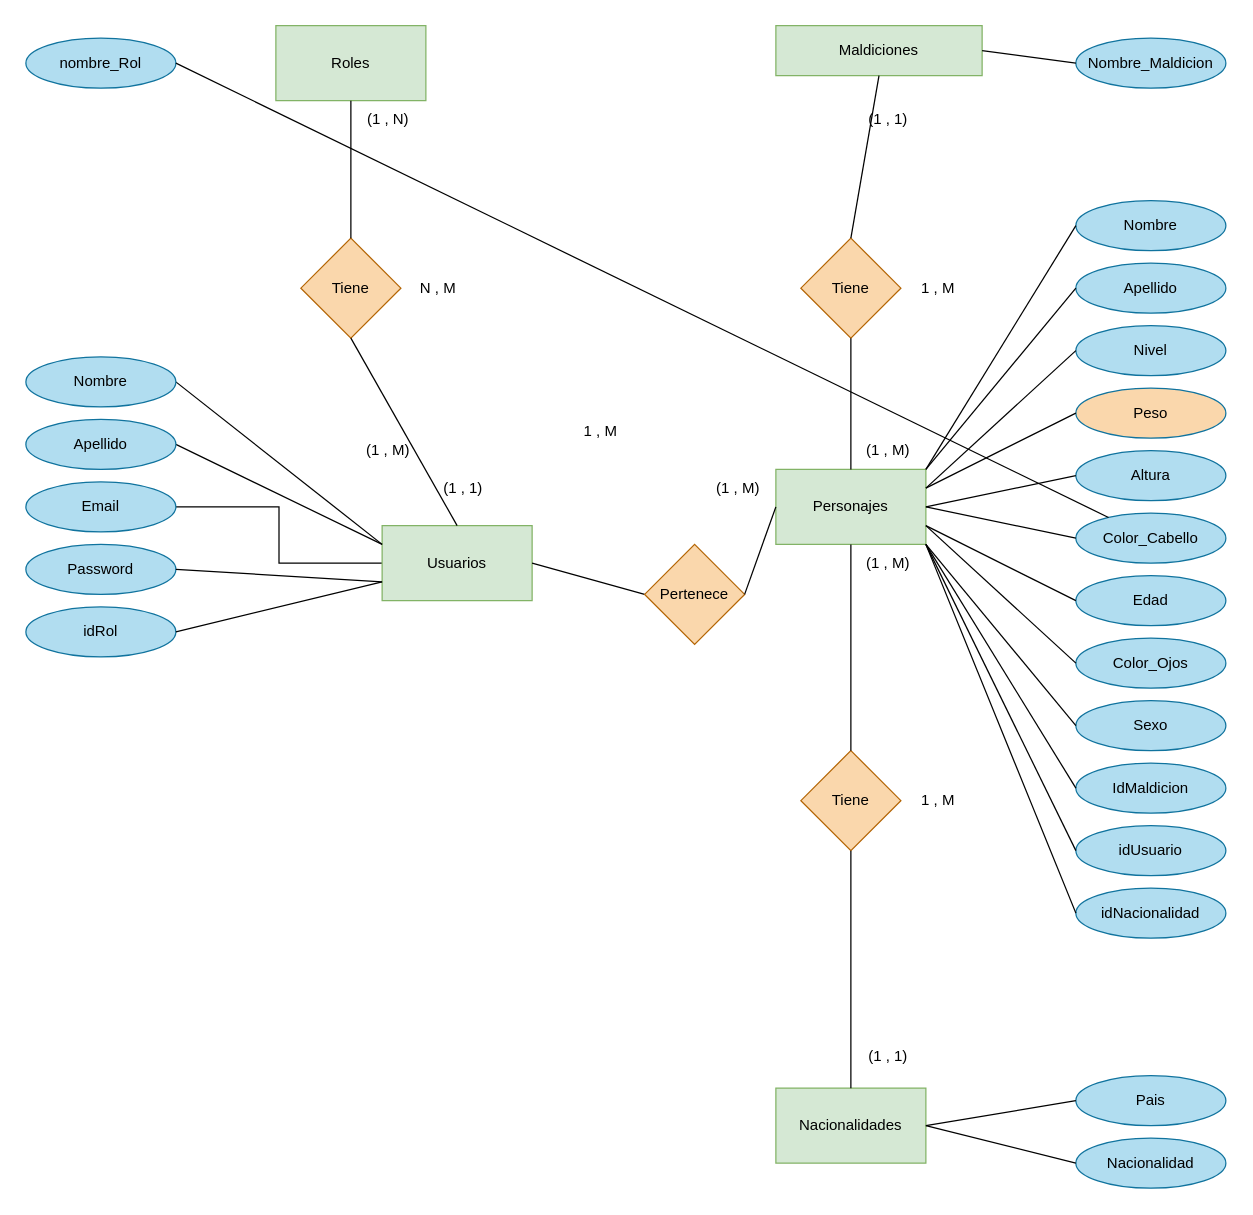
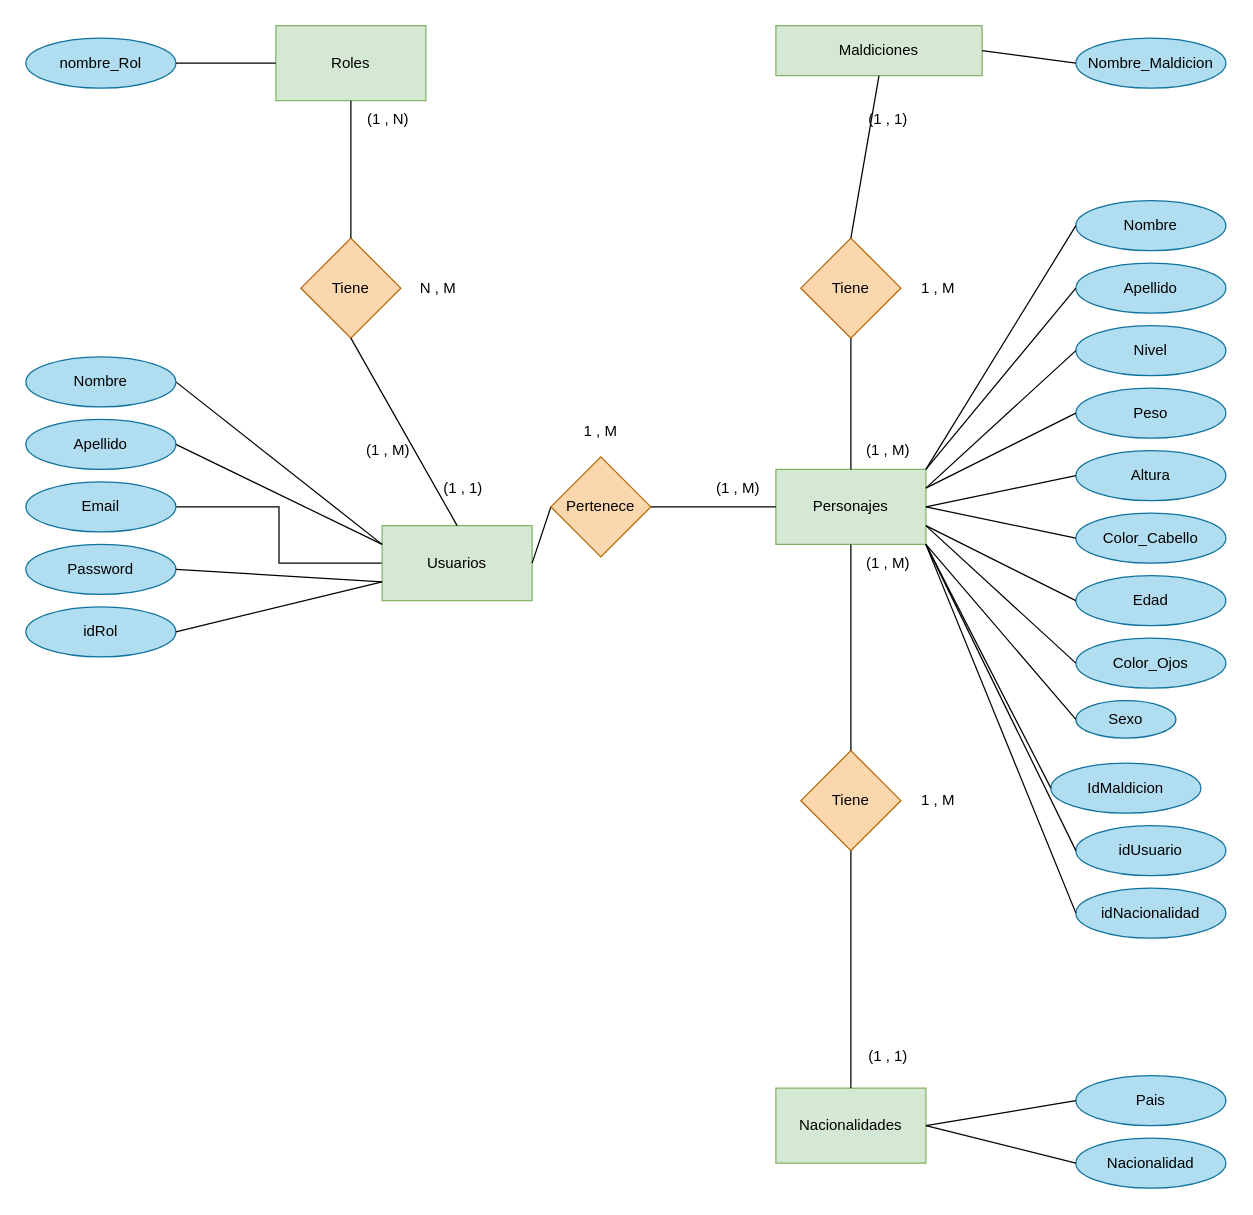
  <mxCell id="0" />
  <mxCell id="1" parent="0" />
  <mxCell id="2" style="edgeStyle=orthogonalEdgeStyle;rounded=0;orthogonalLoop=1;jettySize=auto;html=1;exitX=0;exitY=0.5;exitDx=0;exitDy=0;entryX=1;entryY=0.5;entryDx=0;entryDy=0;endArrow=none;endFill=0;" edge="1" parent="1" source="3" target="8"><mxGeometry relative="1" as="geometry" /></mxCell>
  <mxCell id="3" value="Usuarios" style="rounded=0;whiteSpace=wrap;html=1;fillColor=#d5e8d4;strokeColor=#82b366;" vertex="1" parent="1"><mxGeometry x="305" y="420" width="120" height="60" as="geometry" /></mxCell>
  <mxCell id="4" value="" style="endArrow=none;html=1;rounded=0;exitX=0;exitY=0.25;exitDx=0;exitDy=0;entryX=1;entryY=0.5;entryDx=0;entryDy=0;" edge="1" parent="1" source="3" target="5"><mxGeometry width="50" height="50" relative="1" as="geometry"><mxPoint x="600" y="465" as="sourcePoint" /><mxPoint x="180" y="315" as="targetPoint" /></mxGeometry></mxCell>
  <mxCell id="5" value="Nombre" style="ellipse;whiteSpace=wrap;html=1;fillColor=#b1ddf0;strokeColor=#10739e;" vertex="1" parent="1"><mxGeometry x="20" y="285" width="120" height="40" as="geometry" /></mxCell>
  <mxCell id="6" value="" style="endArrow=none;html=1;rounded=0;exitX=0;exitY=0.25;exitDx=0;exitDy=0;entryX=1;entryY=0.5;entryDx=0;entryDy=0;" edge="1" parent="1" source="3" target="7"><mxGeometry width="50" height="50" relative="1" as="geometry"><mxPoint x="240" y="365" as="sourcePoint" /><mxPoint x="140" y="355" as="targetPoint" /></mxGeometry></mxCell>
  <mxCell id="7" value="Apellido" style="ellipse;whiteSpace=wrap;html=1;fillColor=#b1ddf0;strokeColor=#10739e;" vertex="1" parent="1"><mxGeometry x="20" y="335" width="120" height="40" as="geometry" /></mxCell>
  <mxCell id="8" value="Email" style="ellipse;whiteSpace=wrap;html=1;fillColor=#b1ddf0;strokeColor=#10739e;" vertex="1" parent="1"><mxGeometry x="20" y="385" width="120" height="40" as="geometry" /></mxCell>
  <mxCell id="9" value="Password" style="ellipse;whiteSpace=wrap;html=1;fillColor=#b1ddf0;strokeColor=#10739e;" vertex="1" parent="1"><mxGeometry x="20" y="435" width="120" height="40" as="geometry" /></mxCell>
  <mxCell id="10" value="idRol" style="ellipse;whiteSpace=wrap;html=1;fillColor=#b1ddf0;strokeColor=#10739e;" vertex="1" parent="1"><mxGeometry x="20" y="485" width="120" height="40" as="geometry" /></mxCell>
  <mxCell id="11" value="" style="endArrow=none;html=1;rounded=0;exitX=1;exitY=0.5;exitDx=0;exitDy=0;entryX=0;entryY=0.75;entryDx=0;entryDy=0;" edge="1" parent="1" source="9" target="3"><mxGeometry width="50" height="50" relative="1" as="geometry"><mxPoint x="600" y="465" as="sourcePoint" /><mxPoint x="650" y="415" as="targetPoint" /></mxGeometry></mxCell>
  <mxCell id="12" value="" style="endArrow=none;html=1;rounded=0;exitX=1;exitY=0.5;exitDx=0;exitDy=0;entryX=0;entryY=0.75;entryDx=0;entryDy=0;" edge="1" parent="1" source="10" target="3"><mxGeometry width="50" height="50" relative="1" as="geometry"><mxPoint x="600" y="465" as="sourcePoint" /><mxPoint x="650" y="415" as="targetPoint" /></mxGeometry></mxCell>
  <mxCell id="13" value="Personajes" style="rounded=0;whiteSpace=wrap;html=1;fillColor=#d5e8d4;strokeColor=#82b366;" vertex="1" parent="1"><mxGeometry x="620" y="375" width="120" height="60" as="geometry" /></mxCell>
  <mxCell id="14" value="Nombre" style="ellipse;whiteSpace=wrap;html=1;fillColor=#b1ddf0;strokeColor=#10739e;" vertex="1" parent="1"><mxGeometry x="860" y="160" width="120" height="40" as="geometry" /></mxCell>
  <mxCell id="15" value="Apellido" style="ellipse;whiteSpace=wrap;html=1;fillColor=#b1ddf0;strokeColor=#10739e;" vertex="1" parent="1"><mxGeometry x="860" y="210" width="120" height="40" as="geometry" /></mxCell>
  <mxCell id="16" value="Nivel" style="ellipse;whiteSpace=wrap;html=1;fillColor=#b1ddf0;strokeColor=#10739e;" vertex="1" parent="1"><mxGeometry x="860" y="260" width="120" height="40" as="geometry" /></mxCell>
- <mxCell id="17" value="Peso" style="ellipse;whiteSpace=wrap;html=1;fillColor=#fad7ac;strokeColor=#10739e;" vertex="1" parent="1"><mxGeometry x="860" y="310" width="120" height="40" as="geometry" /></mxCell>
+ <mxCell id="17" value="Peso" style="ellipse;whiteSpace=wrap;html=1;fillColor=#b1ddf0;strokeColor=#10739e;" vertex="1" parent="1"><mxGeometry x="860" y="310" width="120" height="40" as="geometry" /></mxCell>
  <mxCell id="18" value="Altura" style="ellipse;whiteSpace=wrap;html=1;fillColor=#b1ddf0;strokeColor=#10739e;" vertex="1" parent="1"><mxGeometry x="860" y="360" width="120" height="40" as="geometry" /></mxCell>
  <mxCell id="19" value="Color_Cabello" style="ellipse;whiteSpace=wrap;html=1;fillColor=#b1ddf0;strokeColor=#10739e;" vertex="1" parent="1"><mxGeometry x="860" y="410" width="120" height="40" as="geometry" /></mxCell>
  <mxCell id="20" value="Edad" style="ellipse;whiteSpace=wrap;html=1;fillColor=#b1ddf0;strokeColor=#10739e;" vertex="1" parent="1"><mxGeometry x="860" y="460" width="120" height="40" as="geometry" /></mxCell>
  <mxCell id="21" value="Color_Ojos" style="ellipse;whiteSpace=wrap;html=1;fillColor=#b1ddf0;strokeColor=#10739e;" vertex="1" parent="1"><mxGeometry x="860" y="510" width="120" height="40" as="geometry" /></mxCell>
- <mxCell id="22" value="Sexo" style="ellipse;whiteSpace=wrap;html=1;fillColor=#b1ddf0;strokeColor=#10739e;" vertex="1" parent="1"><mxGeometry x="860" y="560" width="120" height="40" as="geometry" /></mxCell>
- <mxCell id="23" value="IdMaldicion" style="ellipse;whiteSpace=wrap;html=1;fillColor=#b1ddf0;strokeColor=#10739e;" vertex="1" parent="1"><mxGeometry x="860" y="610" width="120" height="40" as="geometry" /></mxCell>
+ <mxCell id="22" value="Sexo" style="ellipse;whiteSpace=wrap;html=1;fillColor=#b1ddf0;strokeColor=#10739e;" vertex="1" parent="1"><mxGeometry x="860" y="560" width="80" height="30" as="geometry" /></mxCell>
+ <mxCell id="23" value="IdMaldicion" style="ellipse;whiteSpace=wrap;html=1;fillColor=#b1ddf0;strokeColor=#10739e;" vertex="1" parent="1"><mxGeometry x="840" y="610" width="120" height="40" as="geometry" /></mxCell>
  <mxCell id="24" value="" style="endArrow=none;html=1;rounded=0;exitX=0;exitY=0.5;exitDx=0;exitDy=0;entryX=1;entryY=0;entryDx=0;entryDy=0;" edge="1" parent="1" source="14" target="13"><mxGeometry width="50" height="50" relative="1" as="geometry"><mxPoint x="600" y="465" as="sourcePoint" /><mxPoint x="650" y="415" as="targetPoint" /></mxGeometry></mxCell>
  <mxCell id="25" value="" style="endArrow=none;html=1;rounded=0;entryX=0;entryY=0.5;entryDx=0;entryDy=0;exitX=1;exitY=0;exitDx=0;exitDy=0;" edge="1" parent="1" source="13" target="15"><mxGeometry width="50" height="50" relative="1" as="geometry"><mxPoint x="600" y="465" as="sourcePoint" /><mxPoint x="650" y="415" as="targetPoint" /></mxGeometry></mxCell>
  <mxCell id="26" value="" style="endArrow=none;html=1;rounded=0;entryX=0;entryY=0.5;entryDx=0;entryDy=0;exitX=1;exitY=0.25;exitDx=0;exitDy=0;" edge="1" parent="1" source="13" target="16"><mxGeometry width="50" height="50" relative="1" as="geometry"><mxPoint x="600" y="465" as="sourcePoint" /><mxPoint x="650" y="415" as="targetPoint" /></mxGeometry></mxCell>
  <mxCell id="27" value="" style="endArrow=none;html=1;rounded=0;entryX=0;entryY=0.5;entryDx=0;entryDy=0;exitX=1;exitY=0.25;exitDx=0;exitDy=0;" edge="1" parent="1" source="13" target="17"><mxGeometry width="50" height="50" relative="1" as="geometry"><mxPoint x="600" y="465" as="sourcePoint" /><mxPoint x="650" y="415" as="targetPoint" /></mxGeometry></mxCell>
  <mxCell id="28" value="" style="endArrow=none;html=1;rounded=0;entryX=0;entryY=0.5;entryDx=0;entryDy=0;exitX=1;exitY=0.5;exitDx=0;exitDy=0;" edge="1" parent="1" source="13" target="18"><mxGeometry width="50" height="50" relative="1" as="geometry"><mxPoint x="600" y="465" as="sourcePoint" /><mxPoint x="650" y="415" as="targetPoint" /></mxGeometry></mxCell>
  <mxCell id="29" value="" style="endArrow=none;html=1;rounded=0;entryX=0;entryY=0.5;entryDx=0;entryDy=0;exitX=1;exitY=0.5;exitDx=0;exitDy=0;" edge="1" parent="1" source="13" target="19"><mxGeometry width="50" height="50" relative="1" as="geometry"><mxPoint x="600" y="465" as="sourcePoint" /><mxPoint x="650" y="415" as="targetPoint" /></mxGeometry></mxCell>
  <mxCell id="30" value="" style="endArrow=none;html=1;rounded=0;entryX=0;entryY=0.5;entryDx=0;entryDy=0;exitX=1;exitY=0.75;exitDx=0;exitDy=0;" edge="1" parent="1" source="13" target="20"><mxGeometry width="50" height="50" relative="1" as="geometry"><mxPoint x="600" y="465" as="sourcePoint" /><mxPoint x="650" y="415" as="targetPoint" /></mxGeometry></mxCell>
  <mxCell id="31" value="" style="endArrow=none;html=1;rounded=0;entryX=0;entryY=0.5;entryDx=0;entryDy=0;exitX=1;exitY=0.75;exitDx=0;exitDy=0;" edge="1" parent="1" source="13" target="21"><mxGeometry width="50" height="50" relative="1" as="geometry"><mxPoint x="600" y="465" as="sourcePoint" /><mxPoint x="650" y="415" as="targetPoint" /></mxGeometry></mxCell>
  <mxCell id="32" value="" style="endArrow=none;html=1;rounded=0;entryX=0;entryY=0.5;entryDx=0;entryDy=0;exitX=1;exitY=1;exitDx=0;exitDy=0;" edge="1" parent="1" source="13" target="22"><mxGeometry width="50" height="50" relative="1" as="geometry"><mxPoint x="600" y="465" as="sourcePoint" /><mxPoint x="650" y="415" as="targetPoint" /></mxGeometry></mxCell>
  <mxCell id="33" value="" style="endArrow=none;html=1;rounded=0;entryX=0;entryY=0.5;entryDx=0;entryDy=0;exitX=1;exitY=1;exitDx=0;exitDy=0;" edge="1" parent="1" source="13" target="23"><mxGeometry width="50" height="50" relative="1" as="geometry"><mxPoint x="600" y="465" as="sourcePoint" /><mxPoint x="650" y="415" as="targetPoint" /></mxGeometry></mxCell>
  <mxCell id="34" value="" style="endArrow=none;html=1;rounded=0;exitX=1;exitY=0.5;exitDx=0;exitDy=0;entryX=0;entryY=0.5;entryDx=0;entryDy=0;" edge="1" parent="1" source="3" target="35"><mxGeometry width="50" height="50" relative="1" as="geometry"><mxPoint x="600" y="465" as="sourcePoint" /><mxPoint x="410" y="405" as="targetPoint" /></mxGeometry></mxCell>
- <mxCell id="35" value="Pertenece" style="rhombus;whiteSpace=wrap;html=1;fillColor=#fad7ac;strokeColor=#b46504;" vertex="1" parent="1"><mxGeometry x="515" y="435" width="80" height="80" as="geometry" /></mxCell>
+ <mxCell id="35" value="Pertenece" style="rhombus;whiteSpace=wrap;html=1;fillColor=#fad7ac;strokeColor=#b46504;" vertex="1" parent="1"><mxGeometry x="440" y="365" width="80" height="80" as="geometry" /></mxCell>
  <mxCell id="36" value="" style="endArrow=none;html=1;rounded=0;entryX=0;entryY=0.5;entryDx=0;entryDy=0;exitX=1;exitY=0.5;exitDx=0;exitDy=0;" edge="1" parent="1" source="35" target="13"><mxGeometry width="50" height="50" relative="1" as="geometry"><mxPoint x="600" y="465" as="sourcePoint" /><mxPoint x="650" y="415" as="targetPoint" /></mxGeometry></mxCell>
  <mxCell id="37" value="Nacionalidades" style="rounded=0;whiteSpace=wrap;html=1;fillColor=#d5e8d4;strokeColor=#82b366;" vertex="1" parent="1"><mxGeometry x="620" y="870" width="120" height="60" as="geometry" /></mxCell>
  <mxCell id="38" value="Tiene" style="rhombus;whiteSpace=wrap;html=1;fillColor=#fad7ac;strokeColor=#b46504;" vertex="1" parent="1"><mxGeometry x="640" y="600" width="80" height="80" as="geometry" /></mxCell>
  <mxCell id="39" value="" style="endArrow=none;html=1;rounded=0;exitX=0.5;exitY=0;exitDx=0;exitDy=0;entryX=0.5;entryY=1;entryDx=0;entryDy=0;" edge="1" parent="1" source="38" target="13"><mxGeometry width="50" height="50" relative="1" as="geometry"><mxPoint x="600" y="465" as="sourcePoint" /><mxPoint x="650" y="415" as="targetPoint" /></mxGeometry></mxCell>
  <mxCell id="40" value="" style="endArrow=none;html=1;rounded=0;exitX=0.5;exitY=0;exitDx=0;exitDy=0;entryX=0.5;entryY=1;entryDx=0;entryDy=0;" edge="1" parent="1" source="37" target="38"><mxGeometry width="50" height="50" relative="1" as="geometry"><mxPoint x="600" y="465" as="sourcePoint" /><mxPoint x="650" y="415" as="targetPoint" /></mxGeometry></mxCell>
  <mxCell id="41" value="Pais" style="ellipse;whiteSpace=wrap;html=1;fillColor=#b1ddf0;strokeColor=#10739e;" vertex="1" parent="1"><mxGeometry x="860" y="860" width="120" height="40" as="geometry" /></mxCell>
  <mxCell id="42" value="Nacionalidad" style="ellipse;whiteSpace=wrap;html=1;fillColor=#b1ddf0;strokeColor=#10739e;" vertex="1" parent="1"><mxGeometry x="860" y="910" width="120" height="40" as="geometry" /></mxCell>
  <mxCell id="43" value="" style="endArrow=none;html=1;rounded=0;entryX=0;entryY=0.5;entryDx=0;entryDy=0;exitX=1;exitY=0.5;exitDx=0;exitDy=0;" edge="1" parent="1" source="37" target="41"><mxGeometry width="50" height="50" relative="1" as="geometry"><mxPoint x="600" y="970" as="sourcePoint" /><mxPoint x="650" y="920" as="targetPoint" /></mxGeometry></mxCell>
  <mxCell id="44" value="" style="endArrow=none;html=1;rounded=0;entryX=0;entryY=0.5;entryDx=0;entryDy=0;exitX=1;exitY=0.5;exitDx=0;exitDy=0;" edge="1" parent="1" source="37" target="42"><mxGeometry width="50" height="50" relative="1" as="geometry"><mxPoint x="600" y="970" as="sourcePoint" /><mxPoint x="650" y="920" as="targetPoint" /></mxGeometry></mxCell>
  <mxCell id="45" value="Maldiciones" style="rounded=0;whiteSpace=wrap;html=1;fillColor=#d5e8d4;strokeColor=#82b366;" vertex="1" parent="1"><mxGeometry x="620" y="20" width="165" height="40" as="geometry" /></mxCell>
  <mxCell id="46" value="Nombre_Maldicion" style="ellipse;whiteSpace=wrap;html=1;fillColor=#b1ddf0;strokeColor=#10739e;" vertex="1" parent="1"><mxGeometry x="860" y="30" width="120" height="40" as="geometry" /></mxCell>
  <mxCell id="47" value="" style="endArrow=none;html=1;rounded=0;entryX=0;entryY=0.5;entryDx=0;entryDy=0;exitX=1;exitY=0.5;exitDx=0;exitDy=0;" edge="1" parent="1" source="45" target="46"><mxGeometry width="50" height="50" relative="1" as="geometry"><mxPoint x="600" y="130" as="sourcePoint" /><mxPoint x="650" y="80" as="targetPoint" /></mxGeometry></mxCell>
  <mxCell id="48" value="Tiene" style="rhombus;whiteSpace=wrap;html=1;fillColor=#fad7ac;strokeColor=#b46504;" vertex="1" parent="1"><mxGeometry x="640" y="190" width="80" height="80" as="geometry" /></mxCell>
  <mxCell id="49" value="" style="endArrow=none;html=1;rounded=0;entryX=0.5;entryY=1;entryDx=0;entryDy=0;exitX=0.5;exitY=0;exitDx=0;exitDy=0;" edge="1" parent="1" source="48" target="45"><mxGeometry width="50" height="50" relative="1" as="geometry"><mxPoint x="600" y="130" as="sourcePoint" /><mxPoint x="650" y="80" as="targetPoint" /></mxGeometry></mxCell>
  <mxCell id="50" value="" style="endArrow=none;html=1;rounded=0;entryX=0.5;entryY=1;entryDx=0;entryDy=0;exitX=0.5;exitY=0;exitDx=0;exitDy=0;" edge="1" parent="1" source="13" target="48"><mxGeometry width="50" height="50" relative="1" as="geometry"><mxPoint x="600" y="130" as="sourcePoint" /><mxPoint x="650" y="80" as="targetPoint" /></mxGeometry></mxCell>
  <mxCell id="51" value="Roles" style="rounded=0;whiteSpace=wrap;html=1;fillColor=#d5e8d4;strokeColor=#82b366;" vertex="1" parent="1"><mxGeometry x="220" y="20" width="120" height="60" as="geometry" /></mxCell>
  <mxCell id="52" value="nombre_Rol" style="ellipse;whiteSpace=wrap;html=1;fillColor=#b1ddf0;strokeColor=#10739e;" vertex="1" parent="1"><mxGeometry x="20" y="30" width="120" height="40" as="geometry" /></mxCell>
- <mxCell id="53" value="" style="endArrow=none;html=1;rounded=0;exitX=1;exitY=0.5;exitDx=0;exitDy=0;" edge="1" parent="1" source="52" target="19"><mxGeometry width="50" height="50" relative="1" as="geometry"><mxPoint x="600" y="-30" as="sourcePoint" /><mxPoint x="650" y="-80" as="targetPoint" /></mxGeometry></mxCell>
+ <mxCell id="53" value="" style="endArrow=none;html=1;rounded=0;exitX=1;exitY=0.5;exitDx=0;exitDy=0;entryX=0;entryY=0.5;entryDx=0;entryDy=0;" edge="1" parent="1" source="52" target="51"><mxGeometry width="50" height="50" relative="1" as="geometry"><mxPoint x="600" y="-30" as="sourcePoint" /><mxPoint x="650" y="-80" as="targetPoint" /></mxGeometry></mxCell>
  <mxCell id="54" value="Tiene" style="rhombus;whiteSpace=wrap;html=1;fillColor=#fad7ac;strokeColor=#b46504;" vertex="1" parent="1"><mxGeometry x="240" y="190" width="80" height="80" as="geometry" /></mxCell>
  <mxCell id="55" value="" style="endArrow=none;html=1;rounded=0;exitX=0.5;exitY=0;exitDx=0;exitDy=0;entryX=0.5;entryY=1;entryDx=0;entryDy=0;" edge="1" parent="1" source="54" target="51"><mxGeometry width="50" height="50" relative="1" as="geometry"><mxPoint x="600" y="130" as="sourcePoint" /><mxPoint x="650" y="80" as="targetPoint" /></mxGeometry></mxCell>
  <mxCell id="56" value="" style="endArrow=none;html=1;rounded=0;exitX=0.5;exitY=0;exitDx=0;exitDy=0;entryX=0.5;entryY=1;entryDx=0;entryDy=0;" edge="1" parent="1" source="3" target="54"><mxGeometry width="50" height="50" relative="1" as="geometry"><mxPoint x="279.5" y="375" as="sourcePoint" /><mxPoint x="280" y="290" as="targetPoint" /></mxGeometry></mxCell>
  <mxCell id="57" value="(1 , M)" style="text;html=1;align=center;verticalAlign=middle;whiteSpace=wrap;rounded=0;" vertex="1" parent="1"><mxGeometry x="560" y="375" width="60" height="30" as="geometry" /></mxCell>
  <mxCell id="58" value="(1 , 1)" style="text;html=1;align=center;verticalAlign=middle;whiteSpace=wrap;rounded=0;" vertex="1" parent="1"><mxGeometry x="340" y="375" width="60" height="30" as="geometry" /></mxCell>
  <mxCell id="59" value="1 , M" style="text;html=1;align=center;verticalAlign=middle;whiteSpace=wrap;rounded=0;" vertex="1" parent="1"><mxGeometry x="450" y="330" width="60" height="30" as="geometry" /></mxCell>
  <mxCell id="60" value="(1 , N)" style="text;html=1;align=center;verticalAlign=middle;whiteSpace=wrap;rounded=0;" vertex="1" parent="1"><mxGeometry x="280" y="80" width="60" height="30" as="geometry" /></mxCell>
  <mxCell id="61" value="(1 , M)" style="text;html=1;align=center;verticalAlign=middle;whiteSpace=wrap;rounded=0;" vertex="1" parent="1"><mxGeometry x="280" y="345" width="60" height="30" as="geometry" /></mxCell>
  <mxCell id="62" value="N , M" style="text;html=1;align=center;verticalAlign=middle;whiteSpace=wrap;rounded=0;" vertex="1" parent="1"><mxGeometry x="320" y="215" width="60" height="30" as="geometry" /></mxCell>
  <mxCell id="63" value="(1 , 1)" style="text;html=1;align=center;verticalAlign=middle;whiteSpace=wrap;rounded=0;" vertex="1" parent="1"><mxGeometry x="680" y="80" width="60" height="30" as="geometry" /></mxCell>
  <mxCell id="64" value="(1 , M)" style="text;html=1;align=center;verticalAlign=middle;whiteSpace=wrap;rounded=0;" vertex="1" parent="1"><mxGeometry x="680" y="345" width="60" height="30" as="geometry" /></mxCell>
  <mxCell id="65" value="1 , M" style="text;html=1;align=center;verticalAlign=middle;whiteSpace=wrap;rounded=0;" vertex="1" parent="1"><mxGeometry x="720" y="215" width="60" height="30" as="geometry" /></mxCell>
  <mxCell id="66" value="(1 , 1)" style="text;html=1;align=center;verticalAlign=middle;whiteSpace=wrap;rounded=0;" vertex="1" parent="1"><mxGeometry x="680" y="830" width="60" height="30" as="geometry" /></mxCell>
  <mxCell id="67" value="(1 , M)" style="text;html=1;align=center;verticalAlign=middle;whiteSpace=wrap;rounded=0;" vertex="1" parent="1"><mxGeometry x="680" y="435" width="60" height="30" as="geometry" /></mxCell>
  <mxCell id="68" value="1 , M" style="text;html=1;align=center;verticalAlign=middle;whiteSpace=wrap;rounded=0;" vertex="1" parent="1"><mxGeometry x="720" y="625" width="60" height="30" as="geometry" /></mxCell>
  <mxCell id="69" value="idUsuario" style="ellipse;whiteSpace=wrap;html=1;fillColor=#b1ddf0;strokeColor=#10739e;" vertex="1" parent="1"><mxGeometry x="860" y="660" width="120" height="40" as="geometry" /></mxCell>
  <mxCell id="70" value="idNacionalidad" style="ellipse;whiteSpace=wrap;html=1;fillColor=#b1ddf0;strokeColor=#10739e;" vertex="1" parent="1"><mxGeometry x="860" y="710" width="120" height="40" as="geometry" /></mxCell>
  <mxCell id="71" value="" style="endArrow=none;html=1;rounded=0;entryX=1;entryY=1;entryDx=0;entryDy=0;exitX=0;exitY=0.5;exitDx=0;exitDy=0;" edge="1" parent="1" source="69" target="13"><mxGeometry width="50" height="50" relative="1" as="geometry"><mxPoint x="560" y="570" as="sourcePoint" /><mxPoint x="610" y="520" as="targetPoint" /></mxGeometry></mxCell>
  <mxCell id="72" value="" style="endArrow=none;html=1;rounded=0;entryX=1;entryY=0;entryDx=0;entryDy=0;exitX=0;exitY=0.5;exitDx=0;exitDy=0;" edge="1" parent="1" source="70" target="67"><mxGeometry width="50" height="50" relative="1" as="geometry"><mxPoint x="560" y="570" as="sourcePoint" /><mxPoint x="610" y="520" as="targetPoint" /></mxGeometry></mxCell>
